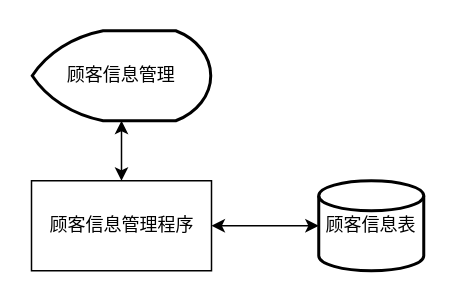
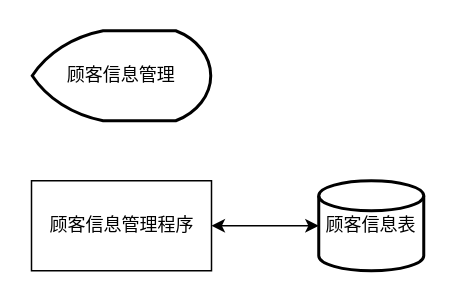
  <mxCell id="0" />
  <mxCell id="1" parent="0" />
  <mxCell id="2" value="顾客信息表" style="strokeWidth=2;html=1;shape=mxgraph.flowchart.database;whiteSpace=wrap;" parent="1" vertex="1"><mxGeometry x="212" y="120" width="70" height="60" as="geometry" /></mxCell>
- <mxCell id="3" value="" style="endArrow=classic;html=1;rounded=0;entryX=0.5;entryY=0;entryDx=0;entryDy=0;exitX=0.5;exitY=1;exitDx=0;exitDy=0;exitPerimeter=0;startArrow=classic;startFill=1;" parent="1" source="4" target="5" edge="1"><mxGeometry width="50" height="50" relative="1" as="geometry"><mxPoint x="82" y="130" as="sourcePoint" /><mxPoint x="83" y="170" as="targetPoint" /></mxGeometry></mxCell>
  <mxCell id="4" value="顾客信息管理" style="strokeWidth=2;html=1;shape=mxgraph.flowchart.display;whiteSpace=wrap;" parent="1" vertex="1"><mxGeometry x="21" y="20" width="119" height="60" as="geometry" /></mxCell>
  <mxCell id="5" value="顾客信息管理程序" style="rounded=0;whiteSpace=wrap;html=1;" parent="1" vertex="1"><mxGeometry x="20.5" y="120" width="120" height="60" as="geometry" /></mxCell>
  <mxCell id="6" style="edgeStyle=orthogonalEdgeStyle;rounded=0;orthogonalLoop=1;jettySize=auto;html=1;exitX=1;exitY=0.5;exitDx=0;exitDy=0;entryX=0;entryY=0.5;entryDx=0;entryDy=0;entryPerimeter=0;startArrow=classic;startFill=1;" edge="1" parent="1" source="5" target="2"><mxGeometry relative="1" as="geometry" /></mxCell>
